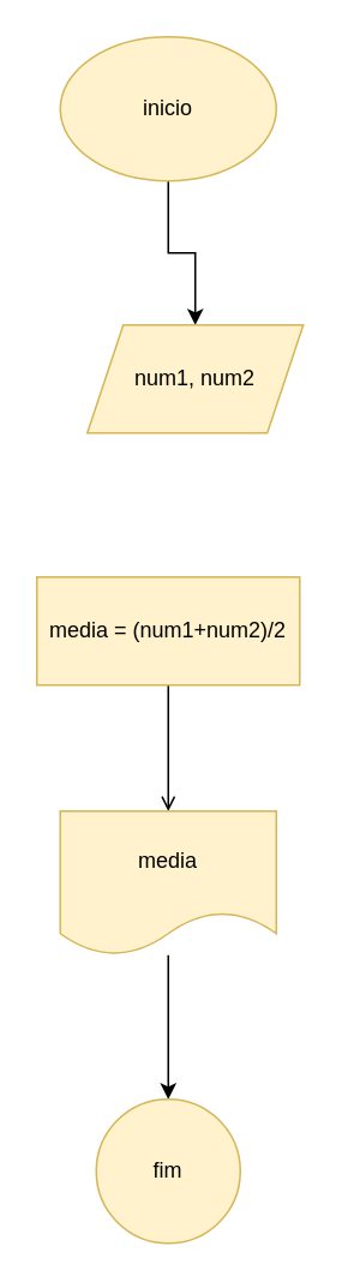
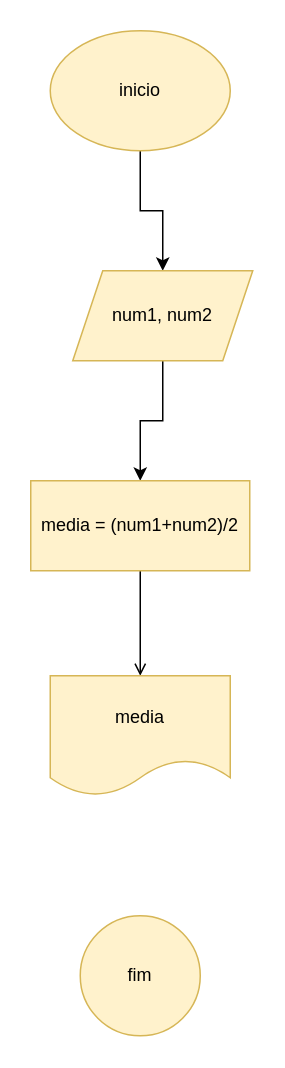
  <mxCell id="0" />
  <mxCell id="1" parent="0" />
  <mxCell id="2" style="edgeStyle=orthogonalEdgeStyle;rounded=0;orthogonalLoop=1;jettySize=auto;html=1;exitX=0.5;exitY=1;exitDx=0;exitDy=0;entryX=0.5;entryY=0;entryDx=0;entryDy=0;" edge="1" parent="1" source="3" target="5"><mxGeometry relative="1" as="geometry" /></mxCell>
  <mxCell id="3" value="inicio" style="ellipse;whiteSpace=wrap;html=1;fillColor=#fff2cc;strokeColor=#d6b656;" vertex="1" parent="1"><mxGeometry x="33" y="20" width="120" height="80" as="geometry" /></mxCell>
+ <mxCell id="4" value="" style="edgeStyle=orthogonalEdgeStyle;rounded=0;orthogonalLoop=1;jettySize=auto;html=1;" edge="1" parent="1" source="5" target="7"><mxGeometry relative="1" as="geometry" /></mxCell>
  <mxCell id="5" value="num1, num2" style="shape=parallelogram;perimeter=parallelogramPerimeter;whiteSpace=wrap;html=1;fixedSize=1;fillColor=#fff2cc;strokeColor=#d6b656;" vertex="1" parent="1"><mxGeometry x="48" y="180" width="120" height="60" as="geometry" /></mxCell>
  <mxCell id="6" value="" style="edgeStyle=orthogonalEdgeStyle;rounded=0;orthogonalLoop=1;jettySize=auto;html=1;endArrow=open;" edge="1" parent="1" source="7" target="9"><mxGeometry relative="1" as="geometry" /></mxCell>
  <mxCell id="7" value="media = (num1+num2)/2" style="whiteSpace=wrap;html=1;fillColor=#fff2cc;strokeColor=#d6b656;" vertex="1" parent="1"><mxGeometry x="20" y="320" width="146" height="60" as="geometry" /></mxCell>
- <mxCell id="8" value="" style="edgeStyle=orthogonalEdgeStyle;rounded=0;orthogonalLoop=1;jettySize=auto;html=1;" edge="1" parent="1" source="9" target="10"><mxGeometry relative="1" as="geometry" /></mxCell>
  <mxCell id="9" value="media" style="shape=document;whiteSpace=wrap;html=1;boundedLbl=1;fillColor=#fff2cc;strokeColor=#d6b656;" vertex="1" parent="1"><mxGeometry x="33" y="450" width="120" height="80" as="geometry" /></mxCell>
  <mxCell id="10" value="fim" style="ellipse;whiteSpace=wrap;html=1;fillColor=#fff2cc;strokeColor=#d6b656;" vertex="1" parent="1"><mxGeometry x="53" y="610" width="80" height="80" as="geometry" /></mxCell>
